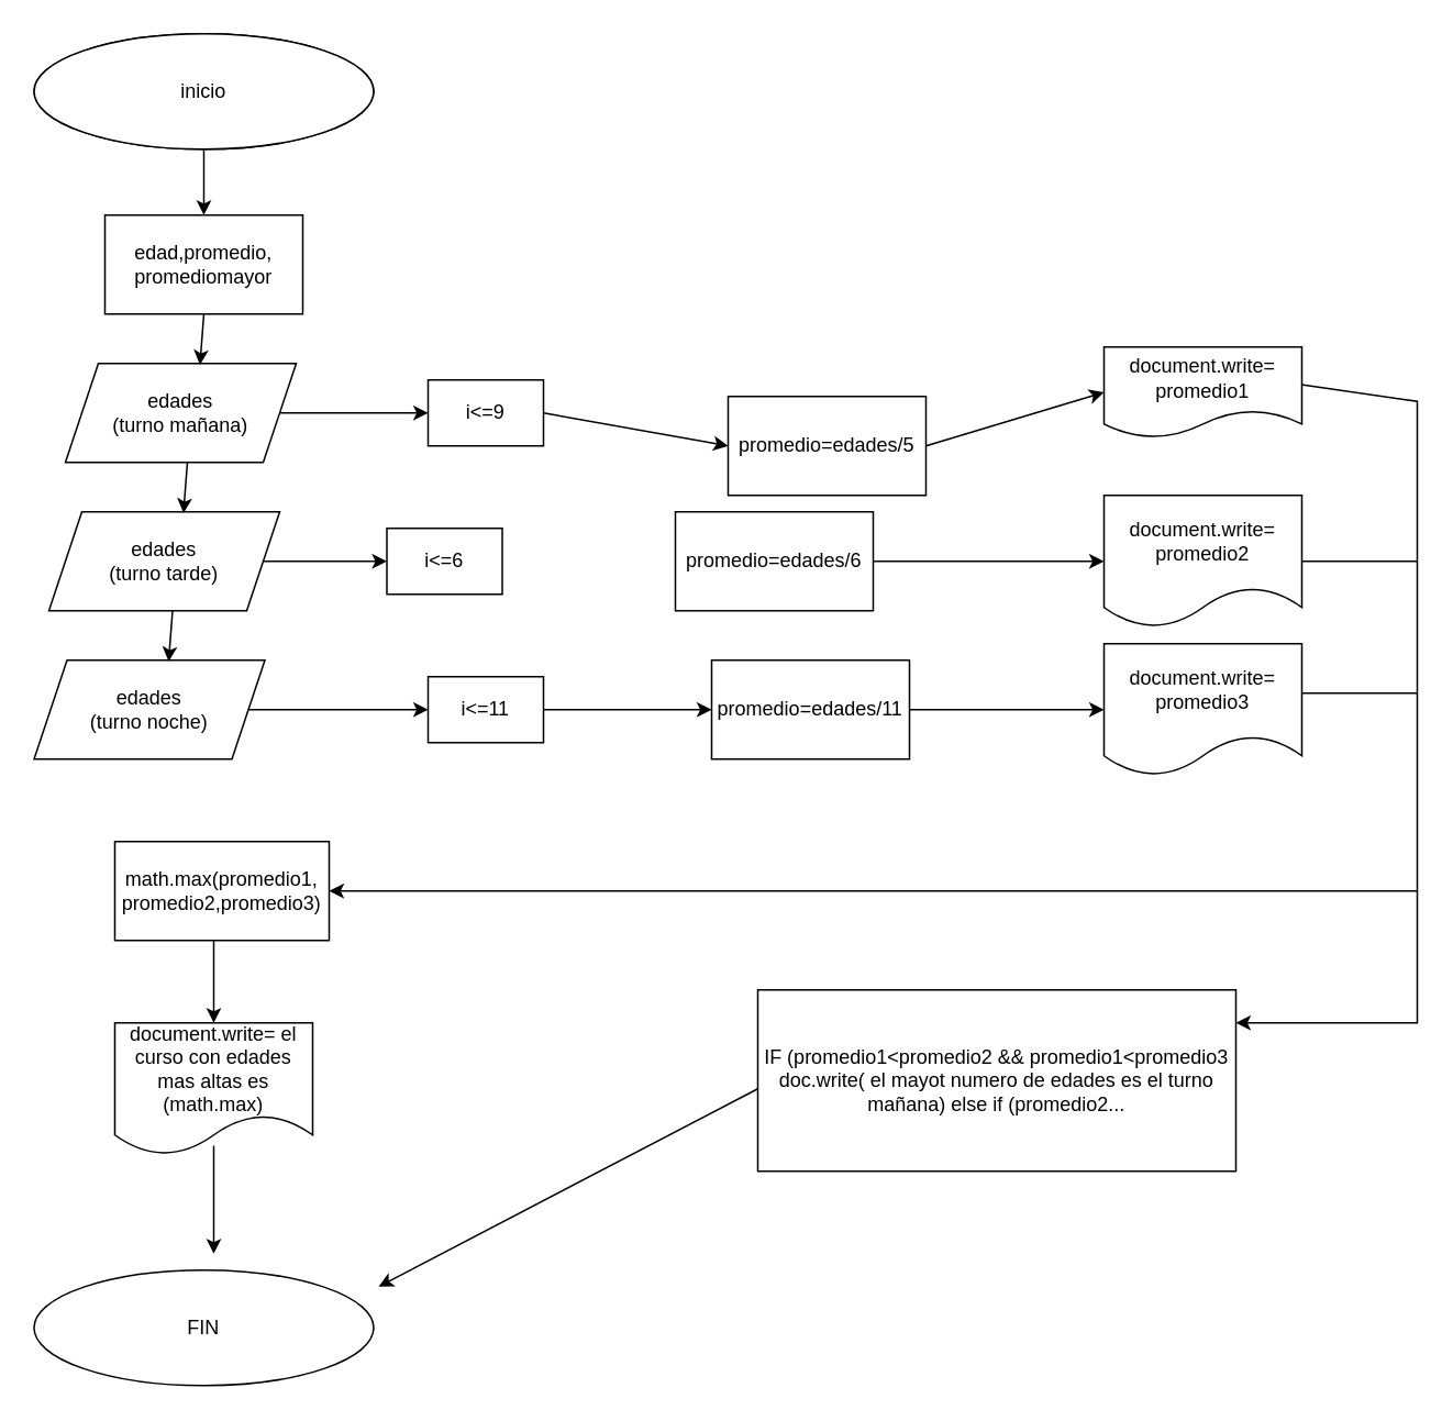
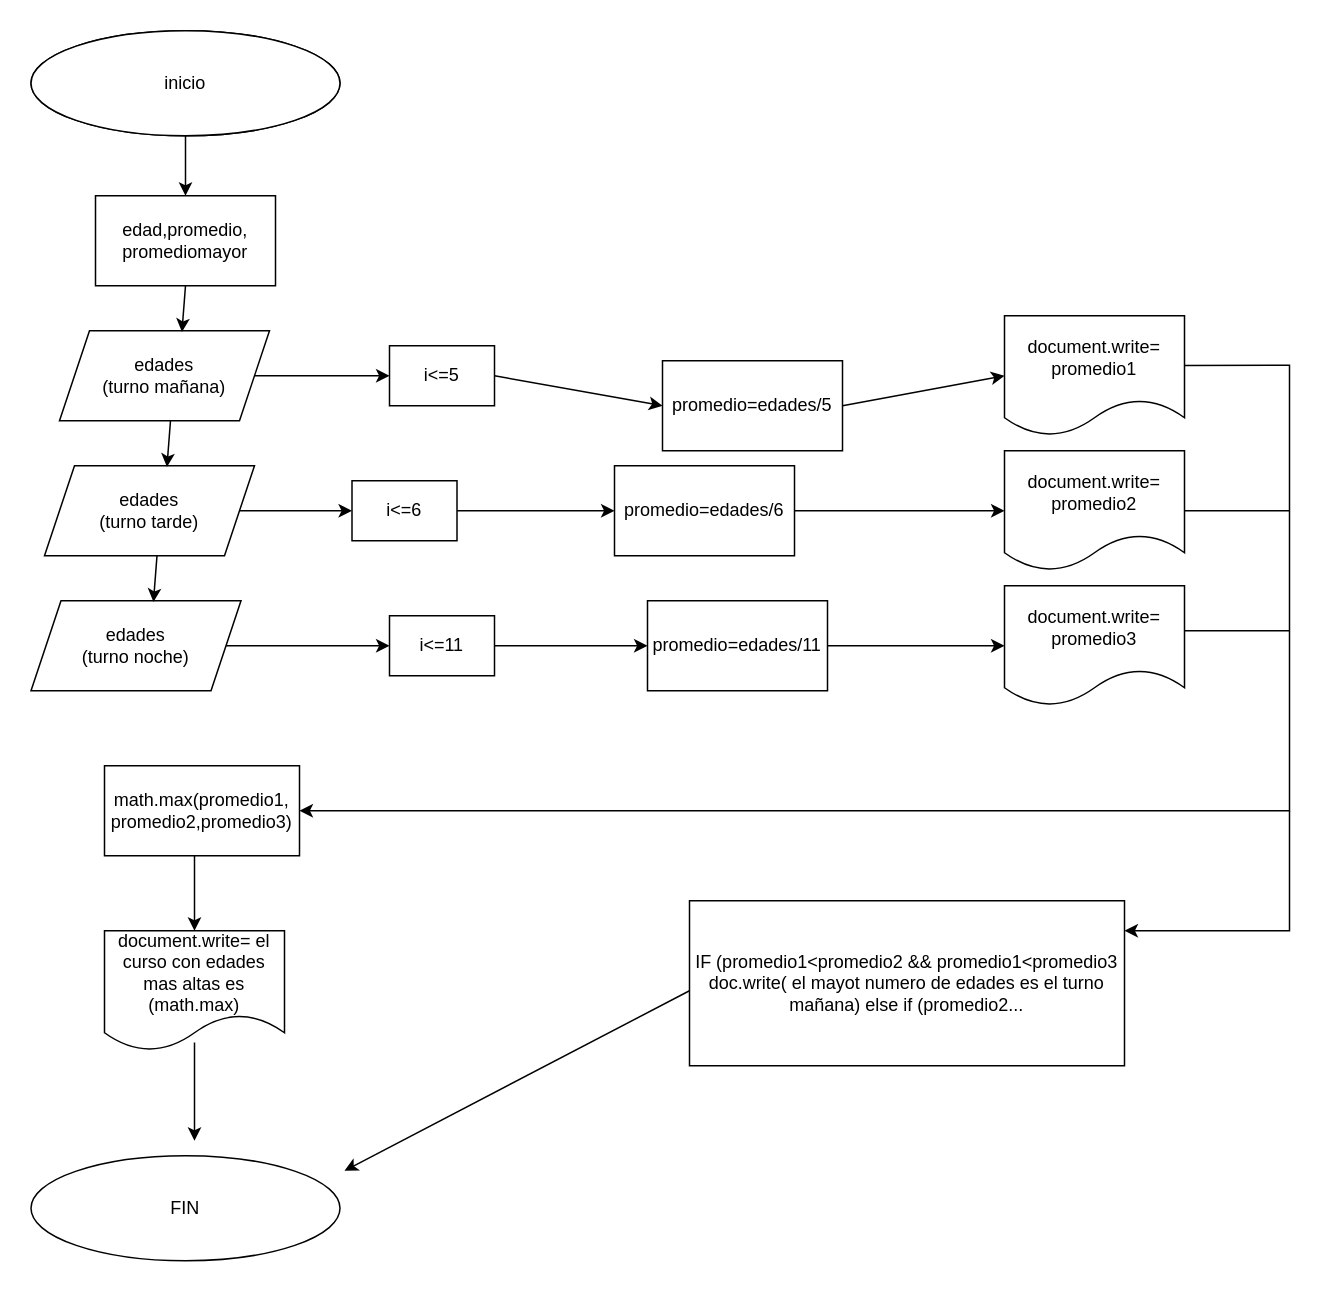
  <mxCell id="0" />
  <mxCell id="1" parent="0" />
  <mxCell id="2" value="INICIO" style="ellipse;whiteSpace=wrap;html=1;" parent="1" vertex="1"><mxGeometry x="20" y="20" width="206" height="70" as="geometry" /></mxCell>
  <mxCell id="3" value="FIN" style="ellipse;whiteSpace=wrap;html=1;" parent="1" vertex="1"><mxGeometry x="20" y="770" width="206" height="70" as="geometry" /></mxCell>
  <mxCell id="4" value="" style="endArrow=classic;html=1;rounded=0;exitX=0.5;exitY=1;exitDx=0;exitDy=0;" parent="1" source="2" edge="1"><mxGeometry width="50" height="50" relative="1" as="geometry"><mxPoint x="99" y="330" as="sourcePoint" /><mxPoint x="123" y="130" as="targetPoint" /></mxGeometry></mxCell>
  <mxCell id="5" value="edades&lt;br&gt;(turno mañana)" style="shape=parallelogram;perimeter=parallelogramPerimeter;whiteSpace=wrap;html=1;fixedSize=1;" parent="1" vertex="1"><mxGeometry x="39" y="220" width="140" height="60" as="geometry" /></mxCell>
  <mxCell id="6" value="" style="endArrow=classic;html=1;rounded=0;exitX=1;exitY=0.5;exitDx=0;exitDy=0;entryX=0;entryY=0.5;entryDx=0;entryDy=0;" edge="1" parent="1" source="26" target="9"><mxGeometry width="50" height="50" relative="1" as="geometry"><mxPoint x="99" y="280" as="sourcePoint" /><mxPoint x="389" y="210" as="targetPoint" /></mxGeometry></mxCell>
  <mxCell id="7" value="" style="endArrow=classic;html=1;rounded=0;exitX=1;exitY=0.5;exitDx=0;exitDy=0;" edge="1" parent="1" source="5" target="8"><mxGeometry width="50" height="50" relative="1" as="geometry"><mxPoint x="169" y="210" as="sourcePoint" /><mxPoint x="389" y="210" as="targetPoint" /></mxGeometry></mxCell>
- <mxCell id="8" value="i&amp;lt;=9" style="rounded=0;whiteSpace=wrap;html=1;" vertex="1" parent="1"><mxGeometry x="259" y="230" width="70" height="40" as="geometry" /></mxCell>
- <mxCell id="9" value="document.write= promedio1" style="shape=document;whiteSpace=wrap;html=1;boundedLbl=1;" vertex="1" parent="1"><mxGeometry x="669" y="210" width="120" height="55" as="geometry" /></mxCell>
+ <mxCell id="8" value="i&amp;lt;=5" style="rounded=0;whiteSpace=wrap;html=1;" vertex="1" parent="1"><mxGeometry x="259" y="230" width="70" height="40" as="geometry" /></mxCell>
+ <mxCell id="9" value="document.write= promedio1" style="shape=document;whiteSpace=wrap;html=1;boundedLbl=1;" vertex="1" parent="1"><mxGeometry x="669" y="210" width="120" height="80" as="geometry" /></mxCell>
  <mxCell id="10" value="edad,promedio, promediomayor" style="rounded=0;whiteSpace=wrap;html=1;" vertex="1" parent="1"><mxGeometry x="63" y="130" width="120" height="60" as="geometry" /></mxCell>
  <mxCell id="11" value="" style="endArrow=classic;html=1;rounded=0;exitX=0.5;exitY=1;exitDx=0;exitDy=0;entryX=0.583;entryY=0.013;entryDx=0;entryDy=0;entryPerimeter=0;" edge="1" parent="1" source="10" target="5"><mxGeometry width="50" height="50" relative="1" as="geometry"><mxPoint x="99" y="330" as="sourcePoint" /><mxPoint x="149" y="280" as="targetPoint" /></mxGeometry></mxCell>
  <mxCell id="12" value="inicio" style="ellipse;whiteSpace=wrap;html=1;" vertex="1" parent="1"><mxGeometry x="20" y="20" width="206" height="70" as="geometry" /></mxCell>
  <mxCell id="13" value="edades&lt;br&gt;(turno tarde)" style="shape=parallelogram;perimeter=parallelogramPerimeter;whiteSpace=wrap;html=1;fixedSize=1;" vertex="1" parent="1"><mxGeometry x="29" y="310" width="140" height="60" as="geometry" /></mxCell>
  <mxCell id="14" value="" style="endArrow=classic;html=1;rounded=0;exitX=1;exitY=0.5;exitDx=0;exitDy=0;entryX=0;entryY=0.5;entryDx=0;entryDy=0;" edge="1" parent="1" source="30" target="17"><mxGeometry width="50" height="50" relative="1" as="geometry"><mxPoint x="89" y="370" as="sourcePoint" /><mxPoint x="379" y="300" as="targetPoint" /></mxGeometry></mxCell>
  <mxCell id="15" value="" style="endArrow=classic;html=1;rounded=0;exitX=1;exitY=0.5;exitDx=0;exitDy=0;" edge="1" parent="1" source="13" target="16"><mxGeometry width="50" height="50" relative="1" as="geometry"><mxPoint x="159" y="300" as="sourcePoint" /><mxPoint x="379" y="300" as="targetPoint" /></mxGeometry></mxCell>
  <mxCell id="16" value="i&amp;lt;=6" style="rounded=0;whiteSpace=wrap;html=1;" vertex="1" parent="1"><mxGeometry x="234" y="320" width="70" height="40" as="geometry" /></mxCell>
  <mxCell id="17" value="document.write= promedio2" style="shape=document;whiteSpace=wrap;html=1;boundedLbl=1;" vertex="1" parent="1"><mxGeometry x="669" y="300" width="120" height="80" as="geometry" /></mxCell>
  <mxCell id="18" value="" style="endArrow=classic;html=1;rounded=0;exitX=0.5;exitY=1;exitDx=0;exitDy=0;entryX=0.583;entryY=0.013;entryDx=0;entryDy=0;entryPerimeter=0;" edge="1" parent="1" target="13"><mxGeometry width="50" height="50" relative="1" as="geometry"><mxPoint x="113" y="280" as="sourcePoint" /><mxPoint x="139" y="370" as="targetPoint" /></mxGeometry></mxCell>
  <mxCell id="19" value="edades&lt;br&gt;(turno noche)" style="shape=parallelogram;perimeter=parallelogramPerimeter;whiteSpace=wrap;html=1;fixedSize=1;" vertex="1" parent="1"><mxGeometry x="20" y="400" width="140" height="60" as="geometry" /></mxCell>
  <mxCell id="20" value="" style="endArrow=classic;html=1;rounded=0;exitX=1;exitY=0.5;exitDx=0;exitDy=0;entryX=0;entryY=0.5;entryDx=0;entryDy=0;" edge="1" parent="1" source="28" target="23"><mxGeometry width="50" height="50" relative="1" as="geometry"><mxPoint x="80" y="460" as="sourcePoint" /><mxPoint x="370" y="390" as="targetPoint" /></mxGeometry></mxCell>
  <mxCell id="21" value="" style="endArrow=classic;html=1;rounded=0;exitX=1;exitY=0.5;exitDx=0;exitDy=0;" edge="1" parent="1" source="19" target="22"><mxGeometry width="50" height="50" relative="1" as="geometry"><mxPoint x="150" y="390" as="sourcePoint" /><mxPoint x="370" y="390" as="targetPoint" /></mxGeometry></mxCell>
  <mxCell id="22" value="i&amp;lt;=11" style="rounded=0;whiteSpace=wrap;html=1;" vertex="1" parent="1"><mxGeometry x="259" y="410" width="70" height="40" as="geometry" /></mxCell>
  <mxCell id="23" value="document.write= promedio3" style="shape=document;whiteSpace=wrap;html=1;boundedLbl=1;" vertex="1" parent="1"><mxGeometry x="669" y="390" width="120" height="80" as="geometry" /></mxCell>
  <mxCell id="24" value="" style="endArrow=classic;html=1;rounded=0;exitX=0.5;exitY=1;exitDx=0;exitDy=0;entryX=0.583;entryY=0.013;entryDx=0;entryDy=0;entryPerimeter=0;" edge="1" parent="1" target="19"><mxGeometry width="50" height="50" relative="1" as="geometry"><mxPoint x="104" y="370" as="sourcePoint" /><mxPoint x="130" y="460" as="targetPoint" /></mxGeometry></mxCell>
  <mxCell id="25" value="" style="endArrow=classic;html=1;rounded=0;exitX=1;exitY=0.5;exitDx=0;exitDy=0;entryX=0;entryY=0.5;entryDx=0;entryDy=0;" edge="1" parent="1" source="8" target="26"><mxGeometry width="50" height="50" relative="1" as="geometry"><mxPoint x="289" y="250" as="sourcePoint" /><mxPoint x="669" y="250" as="targetPoint" /></mxGeometry></mxCell>
  <mxCell id="26" value="promedio=edades/5" style="rounded=0;whiteSpace=wrap;html=1;" vertex="1" parent="1"><mxGeometry x="441" y="240" width="120" height="60" as="geometry" /></mxCell>
  <mxCell id="27" value="" style="endArrow=classic;html=1;rounded=0;exitX=1;exitY=0.5;exitDx=0;exitDy=0;entryX=0;entryY=0.5;entryDx=0;entryDy=0;" edge="1" parent="1" source="22" target="28"><mxGeometry width="50" height="50" relative="1" as="geometry"><mxPoint x="270" y="430" as="sourcePoint" /><mxPoint x="669" y="430" as="targetPoint" /></mxGeometry></mxCell>
  <mxCell id="28" value="promedio=edades/11" style="rounded=0;whiteSpace=wrap;html=1;" vertex="1" parent="1"><mxGeometry x="431" y="400" width="120" height="60" as="geometry" /></mxCell>
+ <mxCell id="29" value="" style="endArrow=classic;html=1;rounded=0;exitX=1;exitY=0.5;exitDx=0;exitDy=0;entryX=0;entryY=0.5;entryDx=0;entryDy=0;" edge="1" parent="1" source="16" target="30"><mxGeometry width="50" height="50" relative="1" as="geometry"><mxPoint x="279" y="340" as="sourcePoint" /><mxPoint x="669" y="340" as="targetPoint" /></mxGeometry></mxCell>
  <mxCell id="30" value="promedio=edades/6" style="rounded=0;whiteSpace=wrap;html=1;" vertex="1" parent="1"><mxGeometry x="409" y="310" width="120" height="60" as="geometry" /></mxCell>
  <mxCell id="31" value="" style="endArrow=classic;html=1;rounded=0;exitX=0.997;exitY=0.415;exitDx=0;exitDy=0;exitPerimeter=0;" edge="1" parent="1" source="9"><mxGeometry width="50" height="50" relative="1" as="geometry"><mxPoint x="289" y="340" as="sourcePoint" /><mxPoint x="199" y="540" as="targetPoint" /><Array as="points"><mxPoint x="859" y="243" /><mxPoint x="859" y="540" /></Array></mxGeometry></mxCell>
  <mxCell id="32" value="" style="endArrow=none;html=1;rounded=0;" edge="1" parent="1"><mxGeometry width="50" height="50" relative="1" as="geometry"><mxPoint x="789" y="340" as="sourcePoint" /><mxPoint x="859" y="340" as="targetPoint" /></mxGeometry></mxCell>
  <mxCell id="33" value="" style="endArrow=none;html=1;rounded=0;" edge="1" parent="1"><mxGeometry width="50" height="50" relative="1" as="geometry"><mxPoint x="789" y="420" as="sourcePoint" /><mxPoint x="859" y="420" as="targetPoint" /></mxGeometry></mxCell>
  <mxCell id="34" value="math.max(promedio1,&lt;br&gt;promedio2,promedio3)" style="rounded=0;whiteSpace=wrap;html=1;" vertex="1" parent="1"><mxGeometry x="69" y="510" width="130" height="60" as="geometry" /></mxCell>
  <mxCell id="35" value="" style="endArrow=classic;html=1;rounded=0;" edge="1" parent="1" target="36"><mxGeometry width="50" height="50" relative="1" as="geometry"><mxPoint x="129" y="570" as="sourcePoint" /><mxPoint x="129" y="620" as="targetPoint" /></mxGeometry></mxCell>
  <mxCell id="36" value="document.write= el curso con edades mas altas es (math.max)" style="shape=document;whiteSpace=wrap;html=1;boundedLbl=1;" vertex="1" parent="1"><mxGeometry x="69" y="620" width="120" height="80" as="geometry" /></mxCell>
  <mxCell id="37" value="" style="endArrow=classic;html=1;rounded=0;" edge="1" parent="1"><mxGeometry width="50" height="50" relative="1" as="geometry"><mxPoint x="129" y="694.5" as="sourcePoint" /><mxPoint x="129" y="760" as="targetPoint" /></mxGeometry></mxCell>
  <mxCell id="38" value="" style="endArrow=classic;html=1;rounded=0;" edge="1" parent="1"><mxGeometry width="50" height="50" relative="1" as="geometry"><mxPoint x="859" y="540" as="sourcePoint" /><mxPoint x="749" y="620" as="targetPoint" /><Array as="points"><mxPoint x="859" y="620" /></Array></mxGeometry></mxCell>
  <mxCell id="39" value="IF (promedio1&amp;lt;promedio2 &amp;amp;&amp;amp; promedio1&amp;lt;promedio3&lt;br&gt;doc.write( el mayot numero de edades es el turno mañana) else if (promedio2...&lt;br&gt;" style="rounded=0;whiteSpace=wrap;html=1;" vertex="1" parent="1"><mxGeometry x="459" y="600" width="290" height="110" as="geometry" /></mxCell>
  <mxCell id="40" value="" style="endArrow=classic;html=1;rounded=0;" edge="1" parent="1"><mxGeometry width="50" height="50" relative="1" as="geometry"><mxPoint x="459" y="660" as="sourcePoint" /><mxPoint x="229" y="780" as="targetPoint" /></mxGeometry></mxCell>
